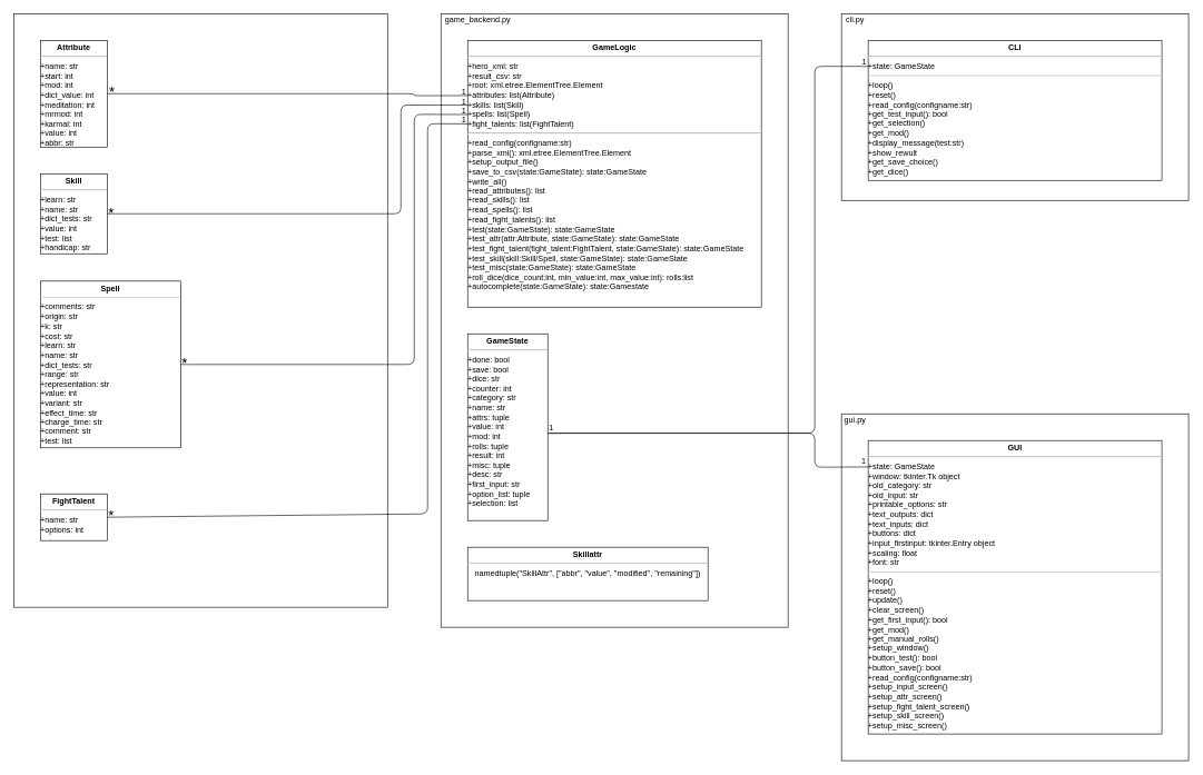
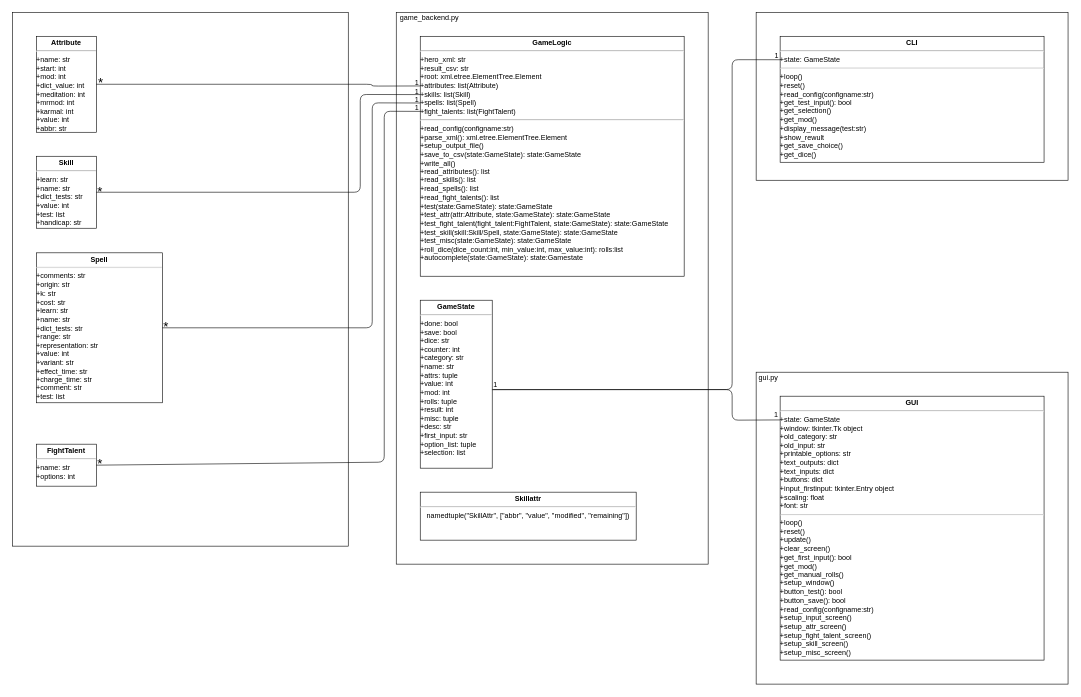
  <mxCell id="0" style=";html=1;" />
  <mxCell id="1" style=";html=1;" parent="0" />
  <mxCell id="2" value="" style="rounded=0;whiteSpace=wrap;html=1;fillColor=none;" parent="1" vertex="1"><mxGeometry x="660" y="20" width="520" height="920" as="geometry" /></mxCell>
  <mxCell id="3" value="&lt;div&gt;game_backend.py&lt;/div&gt;" style="text;html=1;align=center;verticalAlign=middle;resizable=0;points=[];autosize=1;" parent="1" vertex="1"><mxGeometry x="660" y="20" width="110" height="20" as="geometry" /></mxCell>
  <mxCell id="4" value="&lt;p style=&quot;margin: 0px ; margin-top: 4px ; text-align: center&quot;&gt;&lt;b&gt;GameLogic&lt;/b&gt;&lt;/p&gt;&lt;hr&gt;&lt;div align=&quot;left&quot;&gt;+hero_xml: str&lt;/div&gt;&lt;div align=&quot;left&quot;&gt;+result_csv: str&lt;/div&gt;&lt;div align=&quot;left&quot;&gt;+root: xml.etree.ElementTree.Element&lt;/div&gt;&lt;div align=&quot;left&quot;&gt;+attributes: list(Attribute)&lt;/div&gt;&lt;div align=&quot;left&quot;&gt;+skills: list(Skill)&lt;/div&gt;&lt;div align=&quot;left&quot;&gt;+spells: list(Spell)&lt;/div&gt;&lt;div align=&quot;left&quot;&gt;+fight_talents: list(FightTalent)&lt;br&gt;&lt;/div&gt;&lt;hr&gt;&lt;div align=&quot;left&quot;&gt;+read_config(configname:str)&lt;/div&gt;&lt;div align=&quot;left&quot;&gt;+parse_xml(): xml.etree.ElementTree.Element&lt;/div&gt;&lt;div align=&quot;left&quot;&gt;+setup_output_file()&lt;/div&gt;&lt;div align=&quot;left&quot;&gt;+save_to_csv(state:GameState): state:GameState&lt;br&gt;&lt;/div&gt;&lt;div align=&quot;left&quot;&gt;+write_all()&lt;br&gt;&lt;/div&gt;&lt;div align=&quot;left&quot;&gt;+read_attributes(): list&lt;/div&gt;&lt;div align=&quot;left&quot;&gt;+read_skills(): list&lt;/div&gt;&lt;div align=&quot;left&quot;&gt;+read_spells(): list&lt;/div&gt;&lt;div align=&quot;left&quot;&gt;+read_fight_talents(): list&lt;br&gt;&lt;/div&gt;&lt;div align=&quot;left&quot;&gt;+test(state:GameState): state:GameState&lt;br&gt;&lt;/div&gt;&lt;div align=&quot;left&quot;&gt;+test_attr(attr:Attribute, state:GameState): state:GameState&lt;/div&gt;&lt;div align=&quot;left&quot;&gt;+test_fight_talent(fight_talent:FightTalent, state:GameState): state:GameState&lt;br&gt;&lt;/div&gt;&lt;div align=&quot;left&quot;&gt;+test_skill(skill:Skill/Spell, state:GameState): state:GameState&lt;br&gt;&lt;/div&gt;&lt;div align=&quot;left&quot;&gt;+test_misc(state:GameState): state:GameState&lt;br&gt;&lt;/div&gt;&lt;div align=&quot;left&quot;&gt;+roll_dice(dice_count:int, min_value:int, max_value:int): rolls:list&lt;br&gt;&lt;/div&gt;&lt;div align=&quot;left&quot;&gt;+autocomplete(state:GameState): state:Gamestate&lt;br&gt;&lt;/div&gt;" style="shape=rect;html=1;overflow=fill;whiteSpace=wrap;" parent="1" vertex="1"><mxGeometry x="700" y="60" width="440" height="400" as="geometry" /></mxCell>
  <mxCell id="5" value="&lt;p style=&quot;margin: 0px ; margin-top: 4px ; text-align: center&quot;&gt;&lt;b&gt;GameState&lt;/b&gt;&lt;/p&gt;&lt;hr&gt;&lt;div align=&quot;left&quot;&gt;+done: bool&lt;/div&gt;&lt;div align=&quot;left&quot;&gt;+save: bool&lt;/div&gt;&lt;div align=&quot;left&quot;&gt;+dice: str&lt;/div&gt;&lt;div align=&quot;left&quot;&gt;+counter: int&lt;/div&gt;&lt;div align=&quot;left&quot;&gt;+category: str&lt;/div&gt;&lt;div align=&quot;left&quot;&gt;+name: str&lt;/div&gt;&lt;div align=&quot;left&quot;&gt;+attrs: tuple&lt;/div&gt;&lt;div align=&quot;left&quot;&gt;+value: int&lt;/div&gt;&lt;div align=&quot;left&quot;&gt;+mod: int&lt;/div&gt;&lt;div align=&quot;left&quot;&gt;+rolls: tuple&lt;/div&gt;&lt;div align=&quot;left&quot;&gt;+result: int&lt;/div&gt;&lt;div align=&quot;left&quot;&gt;+misc: tuple&lt;/div&gt;&lt;div align=&quot;left&quot;&gt;+desc: str&lt;/div&gt;&lt;div align=&quot;left&quot;&gt;+first_input: str&lt;/div&gt;&lt;div align=&quot;left&quot;&gt;+option_list: tuple&lt;/div&gt;&lt;div align=&quot;left&quot;&gt;+selection: list&lt;br&gt;&lt;/div&gt;" style="shape=rect;html=1;overflow=fill;whiteSpace=wrap;" parent="1" vertex="1"><mxGeometry x="700" y="500" width="120" height="280" as="geometry" /></mxCell>
  <mxCell id="6" value="&lt;p style=&quot;margin: 0px ; margin-top: 4px ; text-align: center&quot;&gt;&lt;b&gt;Skillattr&lt;/b&gt;&lt;/p&gt;&lt;hr&gt;&lt;div&gt;namedtuple(&quot;SkillAttr&quot;, [&quot;abbr&quot;, &quot;value&quot;, &quot;modified&quot;, &quot;remaining&quot;])&lt;br&gt;&lt;/div&gt;" style="shape=rect;html=1;overflow=fill;whiteSpace=wrap;" parent="1" vertex="1"><mxGeometry x="700" y="820" width="360" height="80" as="geometry" /></mxCell>
  <mxCell id="7" value="" style="rounded=0;whiteSpace=wrap;html=1;fillColor=none;" parent="1" vertex="1"><mxGeometry x="20" y="20" width="560" height="890" as="geometry" /></mxCell>
  <mxCell id="8" value="&lt;p style=&quot;margin: 0px ; margin-top: 4px ; text-align: center&quot;&gt;&lt;b&gt;Attribute&lt;/b&gt;&lt;/p&gt;&lt;hr&gt;&lt;div align=&quot;left&quot;&gt;+name: str&lt;/div&gt;&lt;div align=&quot;left&quot;&gt;+start: int&lt;/div&gt;&lt;div align=&quot;left&quot;&gt;+mod: int&lt;/div&gt;&lt;div align=&quot;left&quot;&gt;+dict_value: int&lt;/div&gt;&lt;div align=&quot;left&quot;&gt;+meditation: int&lt;/div&gt;&lt;div align=&quot;left&quot;&gt;+mrmod: int&lt;/div&gt;&lt;div align=&quot;left&quot;&gt;+karmal: int&lt;/div&gt;&lt;div align=&quot;left&quot;&gt;+value: int&lt;/div&gt;&lt;div align=&quot;left&quot;&gt;+abbr: str&lt;br&gt;&lt;/div&gt;" style="shape=rect;html=1;overflow=fill;whiteSpace=wrap;" parent="1" vertex="1"><mxGeometry x="60" y="60" width="100" height="160" as="geometry" /></mxCell>
  <mxCell id="9" value="&lt;p style=&quot;margin: 0px ; margin-top: 4px ; text-align: center&quot;&gt;&lt;b&gt;Skill&lt;/b&gt;&lt;/p&gt;&lt;hr&gt;&lt;div align=&quot;left&quot;&gt;+learn: str&lt;/div&gt;&lt;div align=&quot;left&quot;&gt;+name: str&lt;/div&gt;&lt;div align=&quot;left&quot;&gt;+dict_tests: str&lt;/div&gt;&lt;div align=&quot;left&quot;&gt;+value: int&lt;/div&gt;&lt;div align=&quot;left&quot;&gt;+test: list&lt;/div&gt;&lt;div align=&quot;left&quot;&gt;+handicap: str&lt;br&gt;&lt;/div&gt;" style="shape=rect;html=1;overflow=fill;whiteSpace=wrap;" parent="1" vertex="1"><mxGeometry x="60" y="260" width="100" height="120" as="geometry" /></mxCell>
  <mxCell id="10" value="&lt;p style=&quot;margin: 0px ; margin-top: 4px ; text-align: center&quot;&gt;&lt;b&gt;Spell&lt;/b&gt;&lt;/p&gt;&lt;hr&gt;&lt;div align=&quot;left&quot;&gt;+comments: str&lt;/div&gt;&lt;div align=&quot;left&quot;&gt;+origin: str&lt;br&gt;&lt;/div&gt;&lt;div align=&quot;left&quot;&gt;+k: str&lt;/div&gt;&lt;div align=&quot;left&quot;&gt;+cost: str&lt;/div&gt;&lt;div align=&quot;left&quot;&gt;+learn: str&lt;/div&gt;&lt;div align=&quot;left&quot;&gt;+name: str&lt;/div&gt;&lt;div align=&quot;left&quot;&gt;+dict_tests: str&lt;/div&gt;&lt;div align=&quot;left&quot;&gt;+range: str&lt;/div&gt;&lt;div align=&quot;left&quot;&gt;+representation: str&lt;/div&gt;&lt;div align=&quot;left&quot;&gt;+value: int&lt;/div&gt;&lt;div align=&quot;left&quot;&gt;+variant: str&lt;/div&gt;&lt;div align=&quot;left&quot;&gt;+effect_time: str&lt;/div&gt;&lt;div align=&quot;left&quot;&gt;+charge_time: str&lt;/div&gt;&lt;div align=&quot;left&quot;&gt;+comment: str&lt;/div&gt;&lt;div align=&quot;left&quot;&gt;+test: list&lt;/div&gt;" style="shape=rect;html=1;overflow=fill;whiteSpace=wrap;" parent="1" vertex="1"><mxGeometry x="60" y="421" width="210" height="250" as="geometry" /></mxCell>
  <mxCell id="11" value="&lt;p style=&quot;margin: 0px ; margin-top: 4px ; text-align: center&quot;&gt;&lt;b&gt;FightTalent&lt;/b&gt;&lt;/p&gt;&lt;hr&gt;&lt;div align=&quot;left&quot;&gt;+name: str&lt;/div&gt;&lt;div align=&quot;left&quot;&gt;+options: int&lt;/div&gt;" style="shape=rect;html=1;overflow=fill;whiteSpace=wrap;" parent="1" vertex="1"><mxGeometry x="60" y="740" width="100" height="70" as="geometry" /></mxCell>
  <mxCell id="12" value="" style="rounded=0;whiteSpace=wrap;html=1;fillColor=none;" vertex="1" parent="1"><mxGeometry x="1260" y="20" width="520" height="280" as="geometry" /></mxCell>
- <mxCell id="13" value="cli.py" style="text;html=1;align=center;verticalAlign=middle;resizable=0;points=[];autosize=1;" vertex="1" parent="1"><mxGeometry x="1260" y="20" width="40" height="20" as="geometry" /></mxCell>
  <mxCell id="14" value="&lt;p style=&quot;margin: 0px ; margin-top: 4px ; text-align: center&quot;&gt;&lt;b&gt;CLI&lt;/b&gt;&lt;/p&gt;&lt;hr&gt;&lt;div align=&quot;left&quot;&gt;+state: GameState&lt;br&gt;&lt;/div&gt;&lt;hr&gt;&lt;div align=&quot;left&quot;&gt;+loop()&lt;/div&gt;&lt;div align=&quot;left&quot;&gt;+reset()&lt;/div&gt;&lt;div align=&quot;left&quot;&gt;+read_config(configname:str)&lt;/div&gt;&lt;div align=&quot;left&quot;&gt;+get_test_input(): bool&lt;/div&gt;&lt;div align=&quot;left&quot;&gt;+get_selection()&lt;/div&gt;&lt;div align=&quot;left&quot;&gt;+get_mod()&lt;/div&gt;&lt;div align=&quot;left&quot;&gt;+display_message(test:str)&lt;/div&gt;&lt;div align=&quot;left&quot;&gt;+show_rewult&lt;/div&gt;&lt;div align=&quot;left&quot;&gt;+get_save_choice()&lt;/div&gt;&lt;div align=&quot;left&quot;&gt;+get_dice()&lt;br&gt;&lt;/div&gt;" style="shape=rect;html=1;overflow=fill;whiteSpace=wrap;" vertex="1" parent="1"><mxGeometry x="1300" y="60" width="440" height="210" as="geometry" /></mxCell>
  <mxCell id="15" value="" style="rounded=0;whiteSpace=wrap;html=1;fillColor=none;" vertex="1" parent="1"><mxGeometry x="1260" y="620" width="520" height="520" as="geometry" /></mxCell>
  <mxCell id="16" value="gui.py" style="text;html=1;align=center;verticalAlign=middle;resizable=0;points=[];autosize=1;" vertex="1" parent="1"><mxGeometry x="1255" y="620" width="50" height="20" as="geometry" /></mxCell>
  <mxCell id="17" value="&lt;p style=&quot;margin: 0px ; margin-top: 4px ; text-align: center&quot;&gt;&lt;b&gt;GUI&lt;/b&gt;&lt;br&gt;&lt;/p&gt;&lt;hr&gt;&lt;div align=&quot;left&quot;&gt;+state: GameState&lt;/div&gt;&lt;div align=&quot;left&quot;&gt;+window: tkinter.Tk object&lt;/div&gt;&lt;div align=&quot;left&quot;&gt;+old_category: str&lt;br&gt;&lt;/div&gt;&lt;div align=&quot;left&quot;&gt;+old_input: str&lt;br&gt;&lt;/div&gt;&lt;div align=&quot;left&quot;&gt;+printable_options: str&lt;br&gt;&lt;/div&gt;&lt;div align=&quot;left&quot;&gt;+text_outputs: dict&lt;/div&gt;&lt;div align=&quot;left&quot;&gt;+text_inputs: dict&lt;/div&gt;&lt;div align=&quot;left&quot;&gt;+buttons: dict&lt;/div&gt;&lt;div align=&quot;left&quot;&gt;+input_firstinput: tkinter.Entry object&lt;br&gt;&lt;/div&gt;&lt;div align=&quot;left&quot;&gt;+scaling: float&lt;/div&gt;&lt;div align=&quot;left&quot;&gt;+font: str&lt;br&gt;&lt;/div&gt;&lt;hr&gt;&lt;div align=&quot;left&quot;&gt;+loop()&lt;/div&gt;&lt;div align=&quot;left&quot;&gt;+reset()&lt;/div&gt;&lt;div align=&quot;left&quot;&gt;+update()&lt;/div&gt;&lt;div align=&quot;left&quot;&gt;+clear_screen()&lt;/div&gt;&lt;div align=&quot;left&quot;&gt;+get_first_input(): bool&lt;/div&gt;&lt;div align=&quot;left&quot;&gt;+get_mod()&lt;/div&gt;&lt;div align=&quot;left&quot;&gt;+get_manual_rolls()&lt;/div&gt;&lt;div align=&quot;left&quot;&gt;+setup_window()&lt;/div&gt;&lt;div align=&quot;left&quot;&gt;+button_test(): bool&lt;/div&gt;&lt;div align=&quot;left&quot;&gt;+button_save(): bool&lt;/div&gt;&lt;div align=&quot;left&quot;&gt;+read_config(configname:str)&lt;/div&gt;&lt;div align=&quot;left&quot;&gt;+setup_input_screen()&lt;/div&gt;&lt;div align=&quot;left&quot;&gt;+setup_attr_screen()&lt;/div&gt;&lt;div align=&quot;left&quot;&gt;+setup_fight_talent_screen()&lt;/div&gt;&lt;div align=&quot;left&quot;&gt;+setup_skill_screen()&lt;/div&gt;&lt;div align=&quot;left&quot;&gt;+setup_misc_screen()&lt;/div&gt;&lt;div align=&quot;left&quot;&gt;&lt;br&gt;&lt;/div&gt;" style="shape=rect;html=1;overflow=fill;whiteSpace=wrap;" vertex="1" parent="1"><mxGeometry x="1300" y="660" width="440" height="440" as="geometry" /></mxCell>
  <mxCell id="18" value="" style="endArrow=none;html=1;exitX=1.013;exitY=0.532;exitDx=0;exitDy=0;entryX=0.001;entryY=0.186;entryDx=0;entryDy=0;exitPerimeter=0;entryPerimeter=0;" edge="1" parent="1" source="5" target="14"><mxGeometry width="50" height="50" relative="1" as="geometry"><mxPoint x="1010" y="510" as="sourcePoint" /><mxPoint x="1060" y="460" as="targetPoint" /><Array as="points"><mxPoint x="1220" y="649" /><mxPoint x="1220" y="99" /></Array></mxGeometry></mxCell>
  <mxCell id="19" value="" style="endArrow=none;html=1;exitX=0.996;exitY=0.529;exitDx=0;exitDy=0;exitPerimeter=0;entryX=0.854;entryY=0.929;entryDx=0;entryDy=0;entryPerimeter=0;" edge="1" parent="1" target="33"><mxGeometry width="50" height="50" relative="1" as="geometry"><mxPoint x="819.52" y="649.12" as="sourcePoint" /><mxPoint x="1380.44" y="697.96" as="targetPoint" /><Array as="points"><mxPoint x="1220" y="649" /><mxPoint x="1220" y="700" /></Array></mxGeometry></mxCell>
  <mxCell id="20" value="" style="endArrow=none;html=1;exitX=1;exitY=0.5;exitDx=0;exitDy=0;entryX=0.001;entryY=0.207;entryDx=0;entryDy=0;entryPerimeter=0;" edge="1" parent="1" source="8" target="4"><mxGeometry width="50" height="50" relative="1" as="geometry"><mxPoint x="760" y="440" as="sourcePoint" /><mxPoint x="810" y="390" as="targetPoint" /><Array as="points"><mxPoint y="140" x="620" /><mxPoint y="143" x="620" /></Array></mxGeometry></mxCell>
  <mxCell id="21" value="" style="endArrow=none;html=1;exitX=1;exitY=0.5;exitDx=0;exitDy=0;entryX=0;entryY=0.243;entryDx=0;entryDy=0;entryPerimeter=0;" edge="1" parent="1" source="9" target="4"><mxGeometry width="50" height="50" relative="1" as="geometry"><mxPoint x="170" y="150" as="sourcePoint" /><mxPoint x="709.56" y="151.6" as="targetPoint" /><Array as="points"><mxPoint x="600" y="320" /><mxPoint x="600" y="157" /></Array></mxGeometry></mxCell>
  <mxCell id="22" value="" style="endArrow=none;html=1;exitX=1;exitY=0.5;exitDx=0;exitDy=0;entryX=0;entryY=0.278;entryDx=0;entryDy=0;entryPerimeter=0;" edge="1" parent="1" source="10" target="4"><mxGeometry width="50" height="50" relative="1" as="geometry"><mxPoint x="420" y="390" as="sourcePoint" /><mxPoint x="470" y="340" as="targetPoint" /><Array as="points"><mxPoint y="546" x="620" /><mxPoint y="171" x="620" /></Array></mxGeometry></mxCell>
  <mxCell id="23" value="" style="endArrow=none;html=1;exitX=1;exitY=0.5;exitDx=0;exitDy=0;entryX=0.001;entryY=0.313;entryDx=0;entryDy=0;entryPerimeter=0;jumpStyle=sharp;jumpSize=0;" edge="1" parent="1" source="11" target="4"><mxGeometry width="50" height="50" relative="1" as="geometry"><mxPoint x="320" y="410" as="sourcePoint" /><mxPoint x="370" y="360" as="targetPoint" /><Array as="points"><mxPoint x="640" y="770" /><mxPoint x="640" y="185" /></Array></mxGeometry></mxCell>
  <mxCell id="24" value="&lt;font style=&quot;font-size: 22px&quot;&gt;*&lt;/font&gt;" style="text;html=1;align=center;verticalAlign=middle;resizable=0;points=[];autosize=1;" vertex="1" parent="1"><mxGeometry x="157" y="128" width="20" height="20" as="geometry" /></mxCell>
  <mxCell id="25" value="&lt;font style=&quot;font-size: 22px&quot;&gt;*&lt;/font&gt;" style="text;html=1;align=center;verticalAlign=middle;resizable=0;points=[];autosize=1;" vertex="1" parent="1"><mxGeometry x="156" y="309" width="20" height="20" as="geometry" /></mxCell>
  <mxCell id="26" value="&lt;font style=&quot;font-size: 22px&quot;&gt;*&lt;/font&gt;" style="text;html=1;align=center;verticalAlign=middle;resizable=0;points=[];autosize=1;" vertex="1" parent="1"><mxGeometry x="266" y="535" width="20" height="20" as="geometry" /></mxCell>
  <mxCell id="27" value="&lt;font style=&quot;font-size: 22px&quot;&gt;*&lt;/font&gt;" style="text;html=1;align=center;verticalAlign=middle;resizable=0;points=[];autosize=1;" vertex="1" parent="1"><mxGeometry x="156" y="764" width="20" height="20" as="geometry" /></mxCell>
  <mxCell id="28" value="1" style="text;html=1;align=center;verticalAlign=middle;resizable=0;points=[];autosize=1;" vertex="1" parent="1"><mxGeometry x="684" y="127" width="20" height="20" as="geometry" /></mxCell>
  <mxCell id="29" value="1" style="text;html=1;align=center;verticalAlign=middle;resizable=0;points=[];autosize=1;" vertex="1" parent="1"><mxGeometry x="684" y="142" width="20" height="20" as="geometry" /></mxCell>
  <mxCell id="30" value="1" style="text;html=1;align=center;verticalAlign=middle;resizable=0;points=[];autosize=1;" vertex="1" parent="1"><mxGeometry x="684" y="156" width="20" height="20" as="geometry" /></mxCell>
  <mxCell id="31" value="1" style="text;html=1;align=center;verticalAlign=middle;resizable=0;points=[];autosize=1;" vertex="1" parent="1"><mxGeometry x="684" y="170" width="20" height="20" as="geometry" /></mxCell>
  <mxCell id="32" value="1" style="text;html=1;align=center;verticalAlign=middle;resizable=0;points=[];autosize=1;" vertex="1" parent="1"><mxGeometry x="815" y="632" width="20" height="20" as="geometry" /></mxCell>
  <mxCell id="33" value="1" style="text;html=1;align=center;verticalAlign=middle;resizable=0;points=[];autosize=1;" vertex="1" parent="1"><mxGeometry x="1283" y="681" width="20" height="20" as="geometry" /></mxCell>
  <mxCell id="34" value="1" style="text;html=1;align=center;verticalAlign=middle;resizable=0;points=[];autosize=1;" vertex="1" parent="1"><mxGeometry x="1284" y="82" width="20" height="20" as="geometry" /></mxCell>
